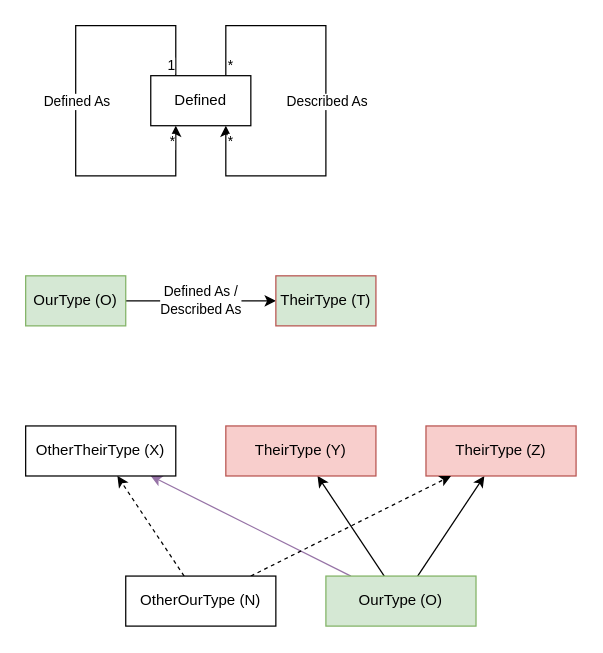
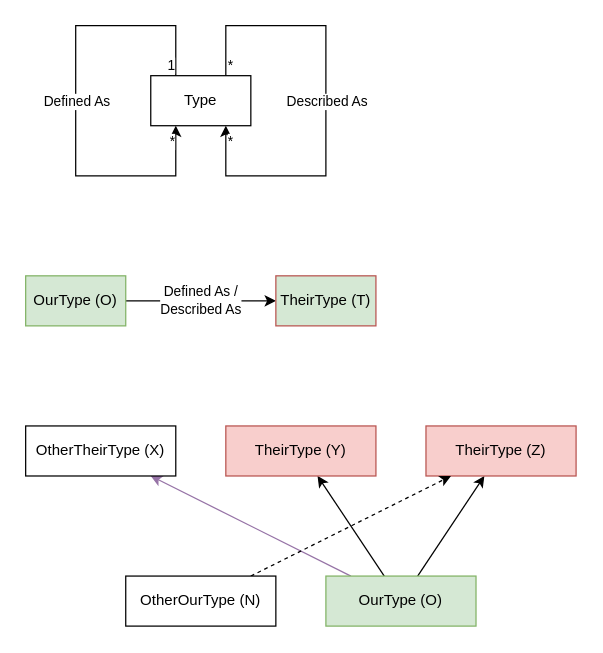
  <mxCell id="0" />
  <mxCell id="1" parent="0" />
- <mxCell id="2" value="Defined" style="whiteSpace=wrap;html=1;" parent="1" vertex="1"><mxGeometry x="120" y="60" width="80" height="40" as="geometry" /></mxCell>
+ <mxCell id="2" value="Type" style="whiteSpace=wrap;html=1;" parent="1" vertex="1"><mxGeometry x="120" y="60" width="80" height="40" as="geometry" /></mxCell>
  <mxCell id="3" value="Defined As /&lt;br&gt;Described As" style="edgeStyle=orthogonalEdgeStyle;rounded=0;orthogonalLoop=1;jettySize=auto;html=1;" parent="1" source="4" target="5" edge="1"><mxGeometry relative="1" as="geometry" /></mxCell>
  <mxCell id="4" value="OurType (O)" style="whiteSpace=wrap;html=1;fillColor=#d5e8d4;strokeColor=#82b366;" parent="1" vertex="1"><mxGeometry x="20" y="220" width="80" height="40" as="geometry" /></mxCell>
  <mxCell id="5" value="TheirType (T)" style="whiteSpace=wrap;html=1;fillColor=#d5e8d4;strokeColor=#b85450;" parent="1" vertex="1"><mxGeometry x="220" y="220" width="80" height="40" as="geometry" /></mxCell>
  <mxCell id="6" value="" style="endArrow=classic;html=1;rounded=0;exitX=0.75;exitY=0;exitDx=0;exitDy=0;entryX=0.75;entryY=1;entryDx=0;entryDy=0;" parent="1" source="2" target="2" edge="1"><mxGeometry relative="1" as="geometry"><mxPoint x="250" y="270" as="sourcePoint" /><mxPoint x="410" y="270" as="targetPoint" /><Array as="points"><mxPoint x="180" y="20" /><mxPoint x="260" y="20" /><mxPoint x="260" y="140" /><mxPoint x="180" y="140" /></Array></mxGeometry></mxCell>
  <mxCell id="7" value="Described As" style="edgeLabel;resizable=0;html=1;align=center;verticalAlign=middle;" parent="6" connectable="0" vertex="1"><mxGeometry relative="1" as="geometry" /></mxCell>
  <mxCell id="8" value="*" style="edgeLabel;resizable=0;html=1;align=left;verticalAlign=bottom;" parent="6" connectable="0" vertex="1"><mxGeometry x="-1" relative="1" as="geometry" /></mxCell>
  <mxCell id="9" value="*" style="edgeLabel;resizable=0;html=1;align=left;verticalAlign=top;" parent="6" connectable="0" vertex="1"><mxGeometry x="1" relative="1" as="geometry" /></mxCell>
  <mxCell id="10" value="" style="endArrow=classic;html=1;rounded=0;exitX=0.25;exitY=0;exitDx=0;exitDy=0;entryX=0.25;entryY=1;entryDx=0;entryDy=0;" parent="1" source="2" target="2" edge="1"><mxGeometry relative="1" as="geometry"><mxPoint x="-20" y="60" as="sourcePoint" /><mxPoint x="-20" y="100" as="targetPoint" /><Array as="points"><mxPoint x="140" y="20" /><mxPoint x="60" y="20" /><mxPoint x="60" y="140" /><mxPoint x="140" y="140" /></Array></mxGeometry></mxCell>
  <mxCell id="11" value="Defined As" style="edgeLabel;resizable=0;html=1;align=center;verticalAlign=middle;" parent="10" connectable="0" vertex="1"><mxGeometry relative="1" as="geometry" /></mxCell>
  <mxCell id="12" value="1" style="edgeLabel;resizable=0;html=1;align=right;verticalAlign=bottom;" parent="10" connectable="0" vertex="1"><mxGeometry x="-1" relative="1" as="geometry" /></mxCell>
  <mxCell id="13" value="*" style="edgeLabel;resizable=0;html=1;align=right;verticalAlign=top;" parent="10" connectable="0" vertex="1"><mxGeometry x="1" relative="1" as="geometry" /></mxCell>
  <mxCell id="14" style="rounded=0;orthogonalLoop=1;jettySize=auto;html=1;" parent="1" source="17" target="18" edge="1"><mxGeometry relative="1" as="geometry" /></mxCell>
  <mxCell id="15" style="rounded=0;orthogonalLoop=1;jettySize=auto;html=1;" parent="1" source="17" target="19" edge="1"><mxGeometry relative="1" as="geometry" /></mxCell>
  <mxCell id="16" style="edgeStyle=none;rounded=0;orthogonalLoop=1;jettySize=auto;html=1;strokeWidth=1;fillColor=#e1d5e7;strokeColor=#9673a6;" parent="1" source="17" target="23" edge="1"><mxGeometry relative="1" as="geometry" /></mxCell>
  <mxCell id="17" value="OurType (O)" style="whiteSpace=wrap;html=1;fillColor=#d5e8d4;strokeColor=#82b366;" parent="1" vertex="1"><mxGeometry x="260" y="460" width="120" height="40" as="geometry" /></mxCell>
  <mxCell id="18" value="TheirType (Z)" style="whiteSpace=wrap;html=1;fillColor=#f8cecc;strokeColor=#b85450;" parent="1" vertex="1"><mxGeometry x="340" y="340" width="120" height="40" as="geometry" /></mxCell>
  <mxCell id="19" value="TheirType (Y)" style="whiteSpace=wrap;html=1;fillColor=#f8cecc;strokeColor=#b85450;" parent="1" vertex="1"><mxGeometry x="180" y="340" width="120" height="40" as="geometry" /></mxCell>
- <mxCell id="20" style="rounded=0;orthogonalLoop=1;jettySize=auto;html=1;dashed=1;" parent="1" source="22" target="23" edge="1"><mxGeometry relative="1" as="geometry" /></mxCell>
  <mxCell id="21" style="rounded=0;orthogonalLoop=1;jettySize=auto;html=1;dashed=1;" parent="1" source="22" target="18" edge="1"><mxGeometry relative="1" as="geometry" /></mxCell>
  <mxCell id="22" value="OtherOurType (N)" style="whiteSpace=wrap;html=1;" parent="1" vertex="1"><mxGeometry x="100" y="460" width="120" height="40" as="geometry" /></mxCell>
  <mxCell id="23" value="OtherTheirType (X)" style="whiteSpace=wrap;html=1;" parent="1" vertex="1"><mxGeometry x="20" y="340" width="120" height="40" as="geometry" /></mxCell>
